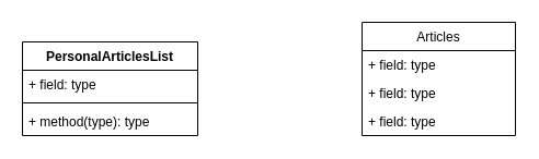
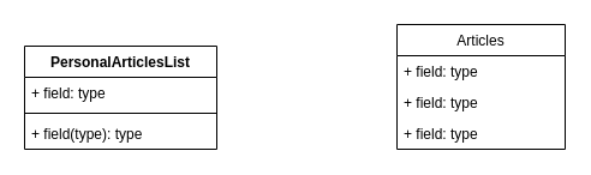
  <mxCell id="0" />
  <mxCell id="1" parent="0" />
  <mxCell id="2" value="PersonalArticlesList" style="swimlane;fontStyle=1;align=center;verticalAlign=top;childLayout=stackLayout;horizontal=1;startSize=26;horizontalStack=0;resizeParent=1;resizeParentMax=0;resizeLast=0;collapsible=1;marginBottom=0;" vertex="1" parent="1"><mxGeometry x="20" y="38" width="160" height="86" as="geometry" /></mxCell>
  <mxCell id="3" value="+ field: type" style="text;strokeColor=none;fillColor=none;align=left;verticalAlign=top;spacingLeft=4;spacingRight=4;overflow=hidden;rotatable=0;points=[[0,0.5],[1,0.5]];portConstraint=eastwest;" vertex="1" parent="2"><mxGeometry y="26" width="160" height="26" as="geometry" /></mxCell>
  <mxCell id="4" value="" style="line;strokeWidth=1;fillColor=none;align=left;verticalAlign=middle;spacingTop=-1;spacingLeft=3;spacingRight=3;rotatable=0;labelPosition=right;points=[];portConstraint=eastwest;" vertex="1" parent="2"><mxGeometry y="52" width="160" height="8" as="geometry" /></mxCell>
- <mxCell id="5" value="+ method(type): type" style="text;strokeColor=none;fillColor=none;align=left;verticalAlign=top;spacingLeft=4;spacingRight=4;overflow=hidden;rotatable=0;points=[[0,0.5],[1,0.5]];portConstraint=eastwest;" vertex="1" parent="2"><mxGeometry y="60" width="160" height="26" as="geometry" /></mxCell>
+ <mxCell id="5" value="+ field(type): type" style="text;strokeColor=none;fillColor=none;align=left;verticalAlign=top;spacingLeft=4;spacingRight=4;overflow=hidden;rotatable=0;points=[[0,0.5],[1,0.5]];portConstraint=eastwest;" vertex="1" parent="2"><mxGeometry y="60" width="160" height="26" as="geometry" /></mxCell>
  <mxCell id="6" value="Articles" style="swimlane;fontStyle=0;childLayout=stackLayout;horizontal=1;startSize=26;fillColor=none;horizontalStack=0;resizeParent=1;resizeParentMax=0;resizeLast=0;collapsible=1;marginBottom=0;" vertex="1" parent="1"><mxGeometry x="330" y="20" width="140" height="104" as="geometry" /></mxCell>
  <mxCell id="7" value="+ field: type" style="text;strokeColor=none;fillColor=none;align=left;verticalAlign=top;spacingLeft=4;spacingRight=4;overflow=hidden;rotatable=0;points=[[0,0.5],[1,0.5]];portConstraint=eastwest;" vertex="1" parent="6"><mxGeometry y="26" width="140" height="26" as="geometry" /></mxCell>
  <mxCell id="8" value="+ field: type" style="text;strokeColor=none;fillColor=none;align=left;verticalAlign=top;spacingLeft=4;spacingRight=4;overflow=hidden;rotatable=0;points=[[0,0.5],[1,0.5]];portConstraint=eastwest;" vertex="1" parent="6"><mxGeometry y="52" width="140" height="26" as="geometry" /></mxCell>
  <mxCell id="9" value="+ field: type" style="text;strokeColor=none;fillColor=none;align=left;verticalAlign=top;spacingLeft=4;spacingRight=4;overflow=hidden;rotatable=0;points=[[0,0.5],[1,0.5]];portConstraint=eastwest;" vertex="1" parent="6"><mxGeometry y="78" width="140" height="26" as="geometry" /></mxCell>
